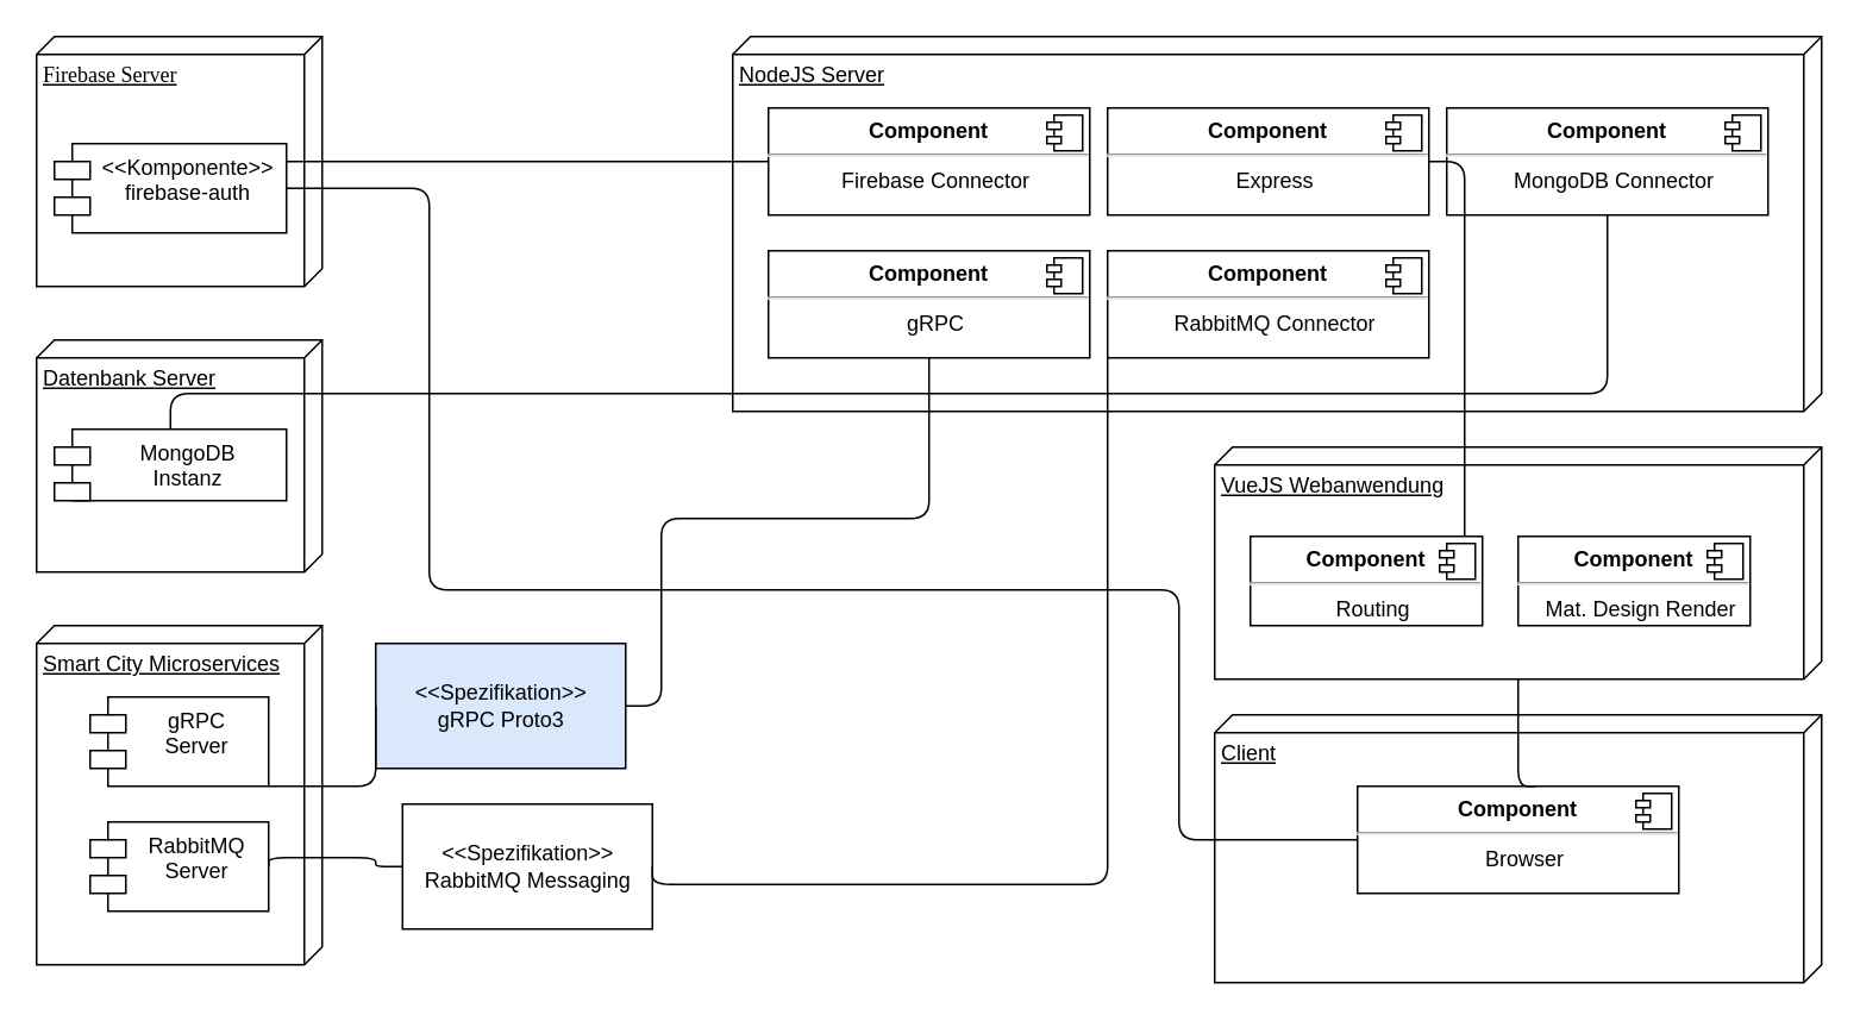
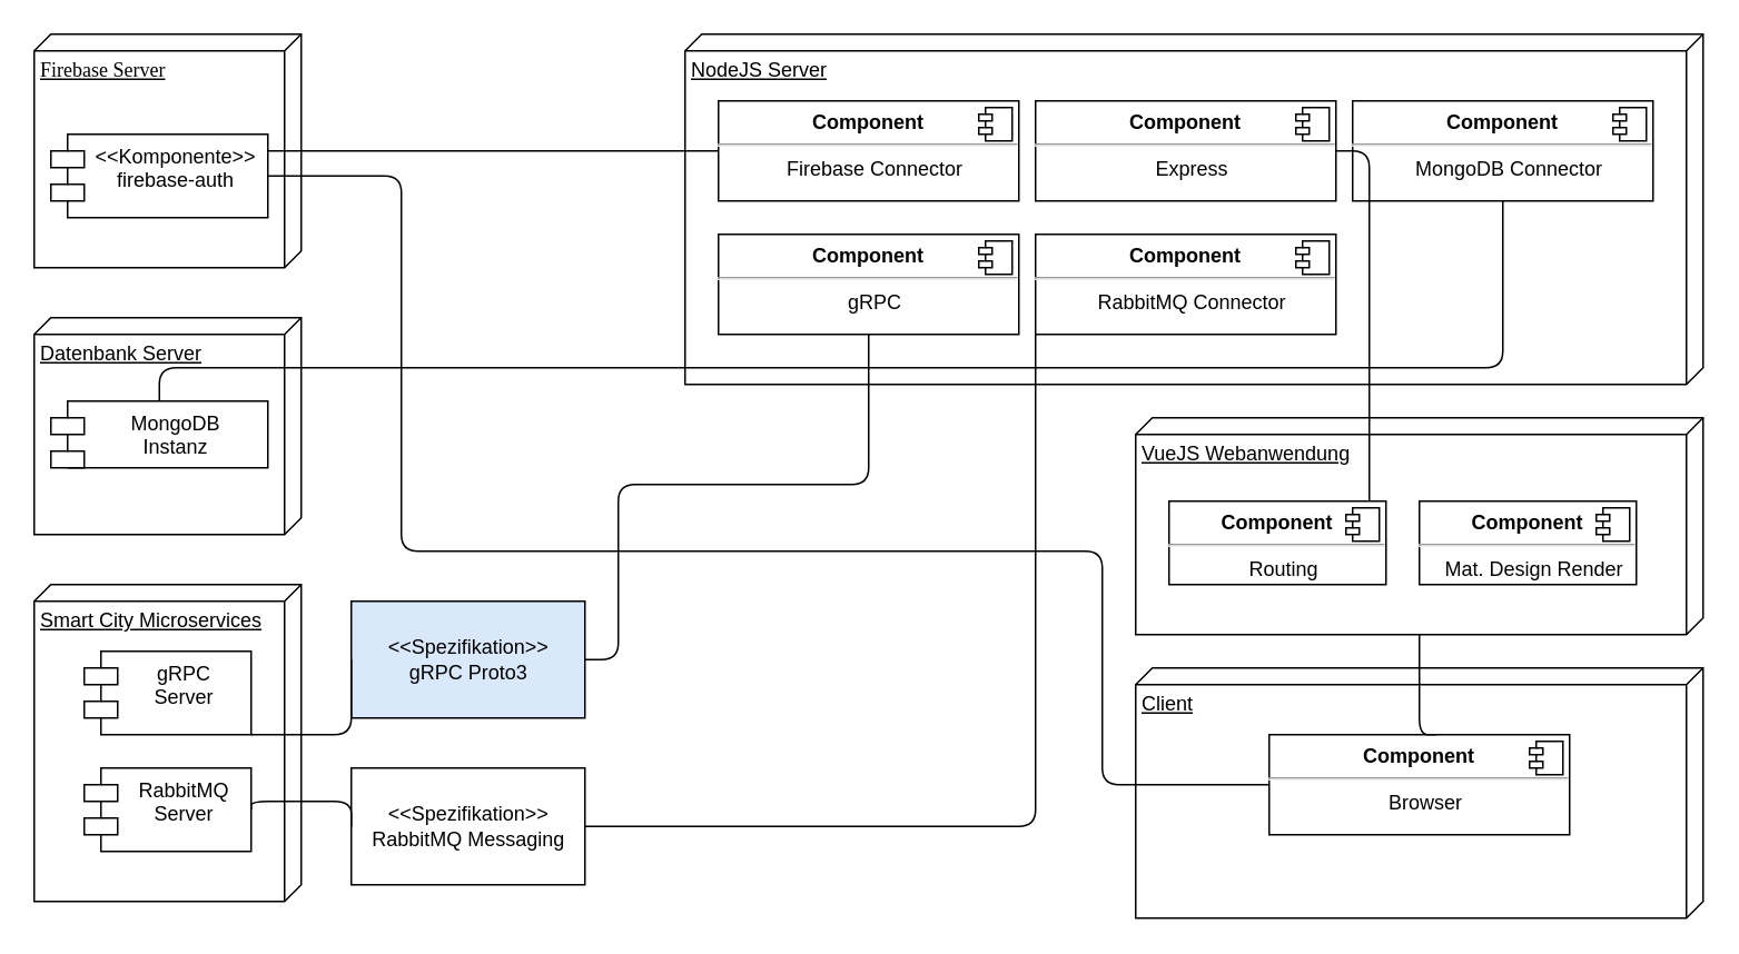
  <mxCell id="0" />
  <mxCell id="1" parent="0" />
  <mxCell id="2" value="Firebase Server" style="verticalAlign=top;align=left;spacingTop=8;spacingLeft=2;spacingRight=12;shape=cube;size=10;direction=south;fontStyle=4;html=1;rounded=0;shadow=0;comic=0;labelBackgroundColor=none;strokeWidth=1;fontFamily=Verdana;fontSize=12" parent="1" vertex="1"><mxGeometry x="20" y="20" width="160" height="140" as="geometry" /></mxCell>
  <mxCell id="3" value="&lt;&lt;Komponente&gt;&gt;&#10;firebase-auth" style="shape=module;align=left;spacingLeft=20;align=center;verticalAlign=top;" vertex="1" parent="1"><mxGeometry x="30" y="80" width="130" height="50" as="geometry" /></mxCell>
  <mxCell id="4" value="Datenbank Server" style="verticalAlign=top;align=left;spacingTop=8;spacingLeft=2;spacingRight=12;shape=cube;size=10;direction=south;fontStyle=4;html=1;" vertex="1" parent="1"><mxGeometry x="20" y="190" width="160" height="130" as="geometry" /></mxCell>
  <mxCell id="5" value="NodeJS Server" style="verticalAlign=top;align=left;spacingTop=8;spacingLeft=2;spacingRight=12;shape=cube;size=10;direction=south;fontStyle=4;html=1;" vertex="1" parent="1"><mxGeometry x="410" y="20" width="610" height="210" as="geometry" /></mxCell>
  <mxCell id="6" value="Smart City Microservices" style="verticalAlign=top;align=left;spacingTop=8;spacingLeft=2;spacingRight=12;shape=cube;size=10;direction=south;fontStyle=4;html=1;" vertex="1" parent="1"><mxGeometry x="20" y="350" width="160" height="190" as="geometry" /></mxCell>
- <mxCell id="7" value="&amp;lt;&amp;lt;Spezifikation&amp;gt;&amp;gt;&lt;br&gt;RabbitMQ Messaging" style="html=1;" vertex="1" parent="1"><mxGeometry x="225" y="450" width="140" height="70" as="geometry" /></mxCell>
+ <mxCell id="7" value="&amp;lt;&amp;lt;Spezifikation&amp;gt;&amp;gt;&lt;br&gt;RabbitMQ Messaging" style="html=1;" vertex="1" parent="1"><mxGeometry x="210" y="460" width="140" height="70" as="geometry" /></mxCell>
  <mxCell id="8" value="MongoDB&#10;Instanz" style="shape=module;align=left;spacingLeft=20;align=center;verticalAlign=top;" vertex="1" parent="1"><mxGeometry x="30" y="240" width="130" height="40" as="geometry" /></mxCell>
  <mxCell id="9" value="gRPC&#10;Server" style="shape=module;align=left;spacingLeft=20;align=center;verticalAlign=top;" vertex="1" parent="1"><mxGeometry x="50" y="390" width="100" height="50" as="geometry" /></mxCell>
  <mxCell id="10" value="RabbitMQ&#10;Server" style="shape=module;align=left;spacingLeft=20;align=center;verticalAlign=top;" vertex="1" parent="1"><mxGeometry x="50" y="460" width="100" height="50" as="geometry" /></mxCell>
  <mxCell id="11" value="&amp;lt;&amp;lt;Spezifikation&amp;gt;&amp;gt;&lt;br&gt;gRPC Proto3" style="html=1;fillColor=#dae8fc;" vertex="1" parent="1"><mxGeometry x="210" y="360" width="140" height="70" as="geometry" /></mxCell>
  <mxCell id="12" value="&lt;p style=&quot;margin: 0px ; margin-top: 6px ; text-align: center&quot;&gt;&lt;b&gt;Component&lt;/b&gt;&lt;/p&gt;&lt;hr&gt;&lt;p style=&quot;text-align: center ; margin: 0px 0px 0px 8px&quot;&gt;gRPC&lt;/p&gt;" style="align=left;overflow=fill;html=1;dropTarget=0;" vertex="1" parent="1"><mxGeometry x="430" y="140" width="180" height="60" as="geometry" /></mxCell>
  <mxCell id="13" value="" style="shape=component;jettyWidth=8;jettyHeight=4;" vertex="1" parent="12"><mxGeometry x="1" width="20" height="20" relative="1" as="geometry"><mxPoint x="-24" y="4" as="offset" /></mxGeometry></mxCell>
  <mxCell id="14" value="&lt;p style=&quot;margin: 0px ; margin-top: 6px ; text-align: center&quot;&gt;&lt;b&gt;Component&lt;/b&gt;&lt;/p&gt;&lt;hr&gt;&lt;p style=&quot;text-align: center ; margin: 0px 0px 0px 8px&quot;&gt;Express&lt;/p&gt;" style="align=left;overflow=fill;html=1;dropTarget=0;" vertex="1" parent="1"><mxGeometry x="620" y="60" width="180" height="60" as="geometry" /></mxCell>
  <mxCell id="15" value="" style="shape=component;jettyWidth=8;jettyHeight=4;" vertex="1" parent="14"><mxGeometry x="1" width="20" height="20" relative="1" as="geometry"><mxPoint x="-24" y="4" as="offset" /></mxGeometry></mxCell>
  <mxCell id="16" value="&lt;p style=&quot;margin: 0px ; margin-top: 6px ; text-align: center&quot;&gt;&lt;b&gt;Component&lt;/b&gt;&lt;/p&gt;&lt;hr&gt;&lt;p style=&quot;text-align: center ; margin: 0px 0px 0px 8px&quot;&gt;MongoDB Connector&lt;/p&gt;" style="align=left;overflow=fill;html=1;dropTarget=0;" vertex="1" parent="1"><mxGeometry x="810" y="60" width="180" height="60" as="geometry" /></mxCell>
  <mxCell id="17" value="" style="shape=component;jettyWidth=8;jettyHeight=4;" vertex="1" parent="16"><mxGeometry x="1" width="20" height="20" relative="1" as="geometry"><mxPoint x="-24" y="4" as="offset" /></mxGeometry></mxCell>
  <mxCell id="18" value="&lt;p style=&quot;margin: 0px ; margin-top: 6px ; text-align: center&quot;&gt;&lt;b&gt;Component&lt;/b&gt;&lt;/p&gt;&lt;hr&gt;&lt;p style=&quot;text-align: center ; margin: 0px 0px 0px 8px&quot;&gt;Firebase Connector&lt;/p&gt;" style="align=left;overflow=fill;html=1;dropTarget=0;" vertex="1" parent="1"><mxGeometry x="430" y="60" width="180" height="60" as="geometry" /></mxCell>
  <mxCell id="19" value="" style="shape=component;jettyWidth=8;jettyHeight=4;" vertex="1" parent="18"><mxGeometry x="1" width="20" height="20" relative="1" as="geometry"><mxPoint x="-24" y="4" as="offset" /></mxGeometry></mxCell>
  <mxCell id="20" value="VueJS Webanwendung" style="verticalAlign=top;align=left;spacingTop=8;spacingLeft=2;spacingRight=12;shape=cube;size=10;direction=south;fontStyle=4;html=1;" vertex="1" parent="1"><mxGeometry x="680" y="250" width="340" height="130" as="geometry" /></mxCell>
  <mxCell id="21" value="Client" style="verticalAlign=top;align=left;spacingTop=8;spacingLeft=2;spacingRight=12;shape=cube;size=10;direction=south;fontStyle=4;html=1;" vertex="1" parent="1"><mxGeometry x="680" y="400" width="340" height="150" as="geometry" /></mxCell>
  <mxCell id="22" value="" style="endArrow=none;html=1;edgeStyle=orthogonalEdgeStyle;" edge="1" parent="1" source="3" target="36"><mxGeometry relative="1" as="geometry"><mxPoint x="430" y="430" as="sourcePoint" /><mxPoint x="590" y="430" as="targetPoint" /><Array as="points"><mxPoint x="240" y="105" /><mxPoint x="240" y="330" /><mxPoint x="660" y="330" /><mxPoint x="660" y="470" /></Array></mxGeometry></mxCell>
  <mxCell id="23" value="&lt;p style=&quot;margin: 6px 0px 0px&quot;&gt;&lt;b&gt;Component&lt;/b&gt;&lt;/p&gt;&lt;hr&gt;&lt;p style=&quot;margin: 0px ; margin-left: 8px&quot;&gt;Routing&lt;/p&gt;" style="align=center;overflow=fill;html=1;dropTarget=0;" vertex="1" parent="1"><mxGeometry x="700" y="300" width="130" height="50" as="geometry" /></mxCell>
  <mxCell id="24" value="" style="shape=component;jettyWidth=8;jettyHeight=4;" vertex="1" parent="23"><mxGeometry x="1" width="20" height="20" relative="1" as="geometry"><mxPoint x="-24" y="4" as="offset" /></mxGeometry></mxCell>
  <mxCell id="25" value="&lt;p style=&quot;margin: 6px 0px 0px&quot;&gt;&lt;b&gt;Component&lt;/b&gt;&lt;/p&gt;&lt;hr&gt;&lt;p style=&quot;margin: 0px ; margin-left: 8px&quot;&gt;Mat. Design Render&lt;/p&gt;" style="align=center;overflow=fill;html=1;dropTarget=0;" vertex="1" parent="1"><mxGeometry x="850" y="300" width="130" height="50" as="geometry" /></mxCell>
  <mxCell id="26" value="" style="shape=component;jettyWidth=8;jettyHeight=4;" vertex="1" parent="25"><mxGeometry x="1" width="20" height="20" relative="1" as="geometry"><mxPoint x="-24" y="4" as="offset" /></mxGeometry></mxCell>
  <mxCell id="27" value="" style="endArrow=none;html=1;edgeStyle=orthogonalEdgeStyle;" edge="1" parent="1" source="3" target="18"><mxGeometry relative="1" as="geometry"><mxPoint x="240" y="110" as="sourcePoint" /><mxPoint x="400" y="110" as="targetPoint" /><Array as="points"><mxPoint x="280" y="90" /><mxPoint x="280" y="90" /></Array></mxGeometry></mxCell>
  <mxCell id="28" value="" style="endArrow=none;html=1;edgeStyle=orthogonalEdgeStyle;" edge="1" parent="1" source="8" target="16"><mxGeometry relative="1" as="geometry"><mxPoint x="200" y="220" as="sourcePoint" /><mxPoint x="360" y="220" as="targetPoint" /><Array as="points"><mxPoint x="95" y="220" /><mxPoint x="900" y="220" /></Array></mxGeometry></mxCell>
  <mxCell id="29" value="" style="endArrow=none;html=1;edgeStyle=orthogonalEdgeStyle;" edge="1" parent="1" source="14" target="23"><mxGeometry relative="1" as="geometry"><mxPoint x="670" y="169.5" as="sourcePoint" /><mxPoint x="830" y="169.5" as="targetPoint" /><Array as="points"><mxPoint x="820" y="90" /></Array></mxGeometry></mxCell>
  <mxCell id="30" value="" style="endArrow=none;html=1;edgeStyle=orthogonalEdgeStyle;" edge="1" parent="1" source="11" target="12"><mxGeometry relative="1" as="geometry"><mxPoint x="300" y="290" as="sourcePoint" /><mxPoint x="460" y="290" as="targetPoint" /><Array as="points"><mxPoint x="370" y="395" /><mxPoint x="370" y="290" /><mxPoint x="520" y="290" /></Array></mxGeometry></mxCell>
  <mxCell id="31" value="" style="endArrow=none;html=1;edgeStyle=orthogonalEdgeStyle;entryX=0;entryY=0.5;entryDx=0;entryDy=0;" edge="1" parent="1" source="9" target="11"><mxGeometry relative="1" as="geometry"><mxPoint x="290" y="450" as="sourcePoint" /><mxPoint x="450" y="450" as="targetPoint" /><Array as="points"><mxPoint x="210" y="440" /></Array></mxGeometry></mxCell>
  <mxCell id="32" value="" style="endArrow=none;html=1;edgeStyle=orthogonalEdgeStyle;exitX=1;exitY=0.5;exitDx=0;exitDy=0;entryX=0;entryY=0.5;entryDx=0;entryDy=0;" edge="1" parent="1" source="10" target="7"><mxGeometry relative="1" as="geometry"><mxPoint x="470" y="360" as="sourcePoint" /><mxPoint x="630" y="360" as="targetPoint" /><Array as="points"><mxPoint x="150" y="480" /><mxPoint x="210" y="480" /></Array></mxGeometry></mxCell>
  <mxCell id="33" value="" style="endArrow=none;html=1;edgeStyle=orthogonalEdgeStyle;exitX=1;exitY=0.5;exitDx=0;exitDy=0;" edge="1" parent="1" source="7" target="34"><mxGeometry relative="1" as="geometry"><mxPoint x="390" y="494.5" as="sourcePoint" /><mxPoint x="550" y="495" as="targetPoint" /><Array as="points"><mxPoint x="620" y="495" /></Array></mxGeometry></mxCell>
  <mxCell id="34" value="&lt;p style=&quot;margin: 0px ; margin-top: 6px ; text-align: center&quot;&gt;&lt;b&gt;Component&lt;/b&gt;&lt;/p&gt;&lt;hr&gt;&lt;p style=&quot;text-align: center ; margin: 0px 0px 0px 8px&quot;&gt;RabbitMQ Connector&lt;/p&gt;" style="align=left;overflow=fill;html=1;dropTarget=0;" vertex="1" parent="1"><mxGeometry x="620" y="140" width="180" height="60" as="geometry" /></mxCell>
  <mxCell id="35" value="" style="shape=component;jettyWidth=8;jettyHeight=4;" vertex="1" parent="34"><mxGeometry x="1" width="20" height="20" relative="1" as="geometry"><mxPoint x="-24" y="4" as="offset" /></mxGeometry></mxCell>
  <mxCell id="36" value="&lt;p style=&quot;margin: 6px 0px 0px&quot;&gt;&lt;b&gt;Component&lt;/b&gt;&lt;/p&gt;&lt;hr&gt;&lt;p style=&quot;margin: 0px ; margin-left: 8px&quot;&gt;Browser&lt;/p&gt;&lt;p style=&quot;margin: 0px ; margin-left: 8px&quot;&gt;&lt;br&gt;&lt;/p&gt;" style="align=center;overflow=fill;html=1;dropTarget=0;" vertex="1" parent="1"><mxGeometry x="760" y="440" width="180" height="60" as="geometry" /></mxCell>
  <mxCell id="37" value="" style="shape=component;jettyWidth=8;jettyHeight=4;" vertex="1" parent="36"><mxGeometry x="1" width="20" height="20" relative="1" as="geometry"><mxPoint x="-24" y="4" as="offset" /></mxGeometry></mxCell>
  <mxCell id="38" value="" style="endArrow=none;html=1;edgeStyle=orthogonalEdgeStyle;" edge="1" parent="1" target="20"><mxGeometry relative="1" as="geometry"><mxPoint x="860" y="440" as="sourcePoint" /><mxPoint x="630" y="380" as="targetPoint" /><Array as="points"><mxPoint x="850" y="440" /></Array></mxGeometry></mxCell>
